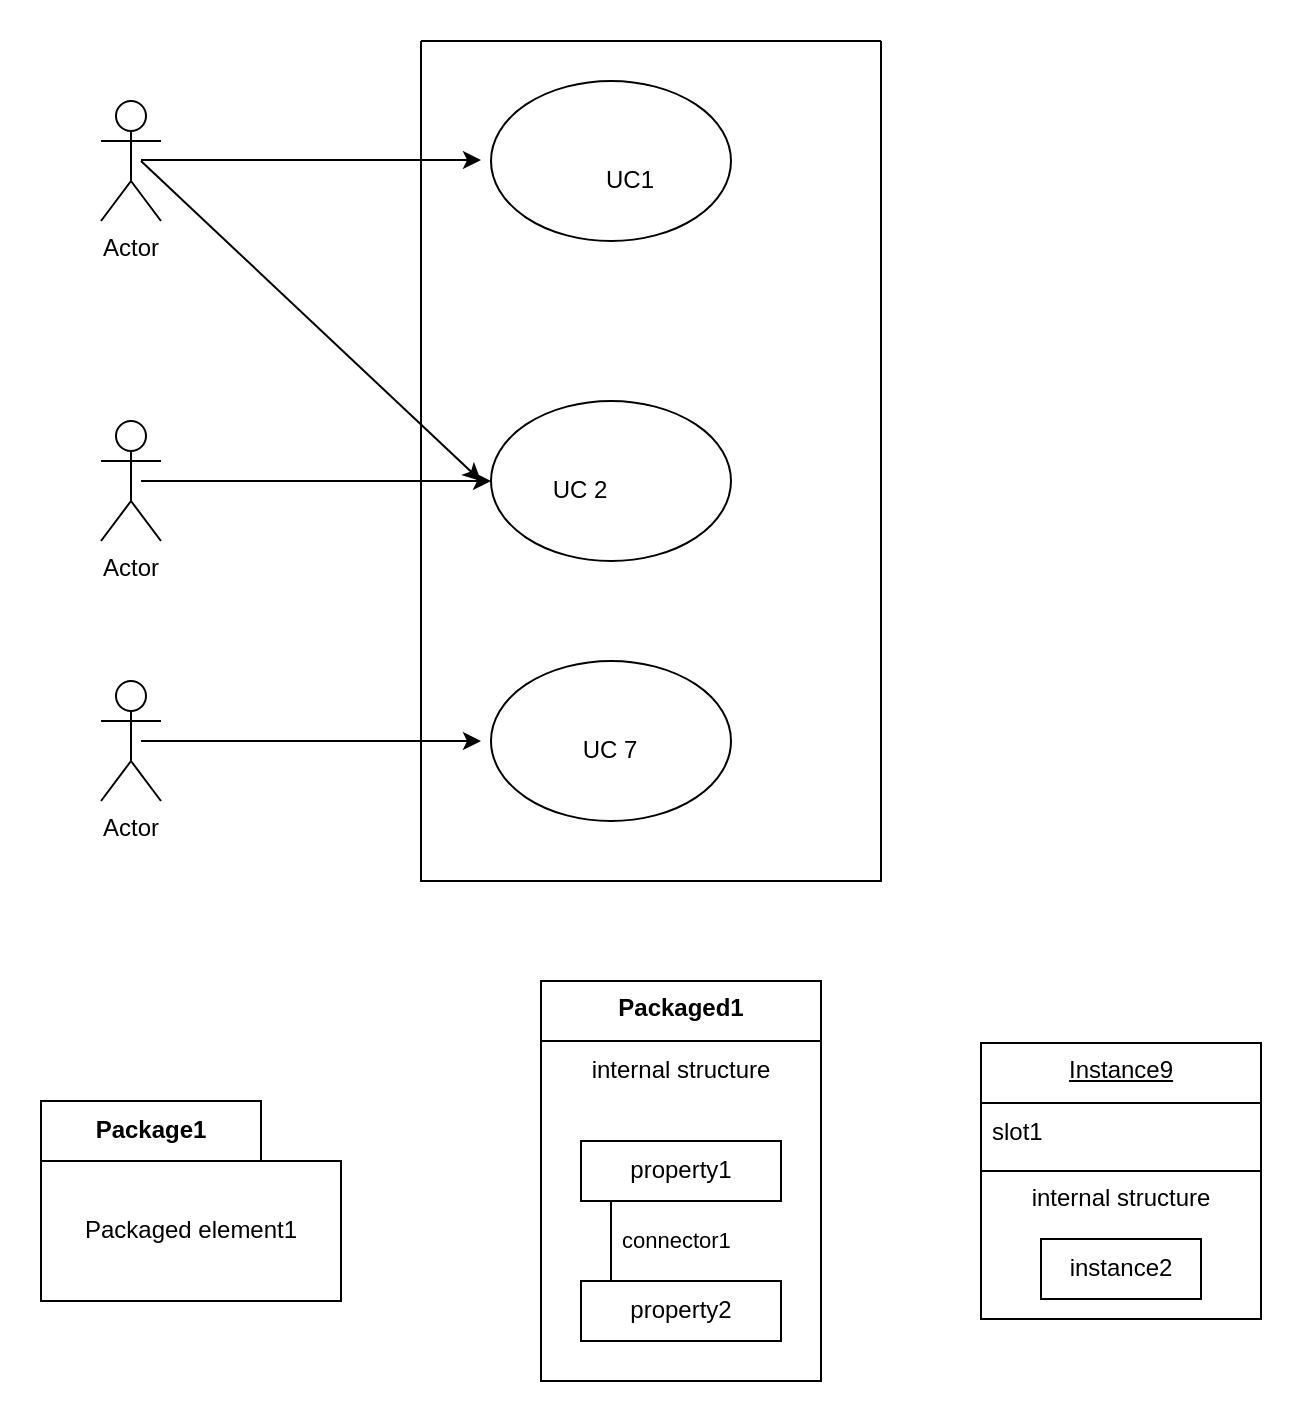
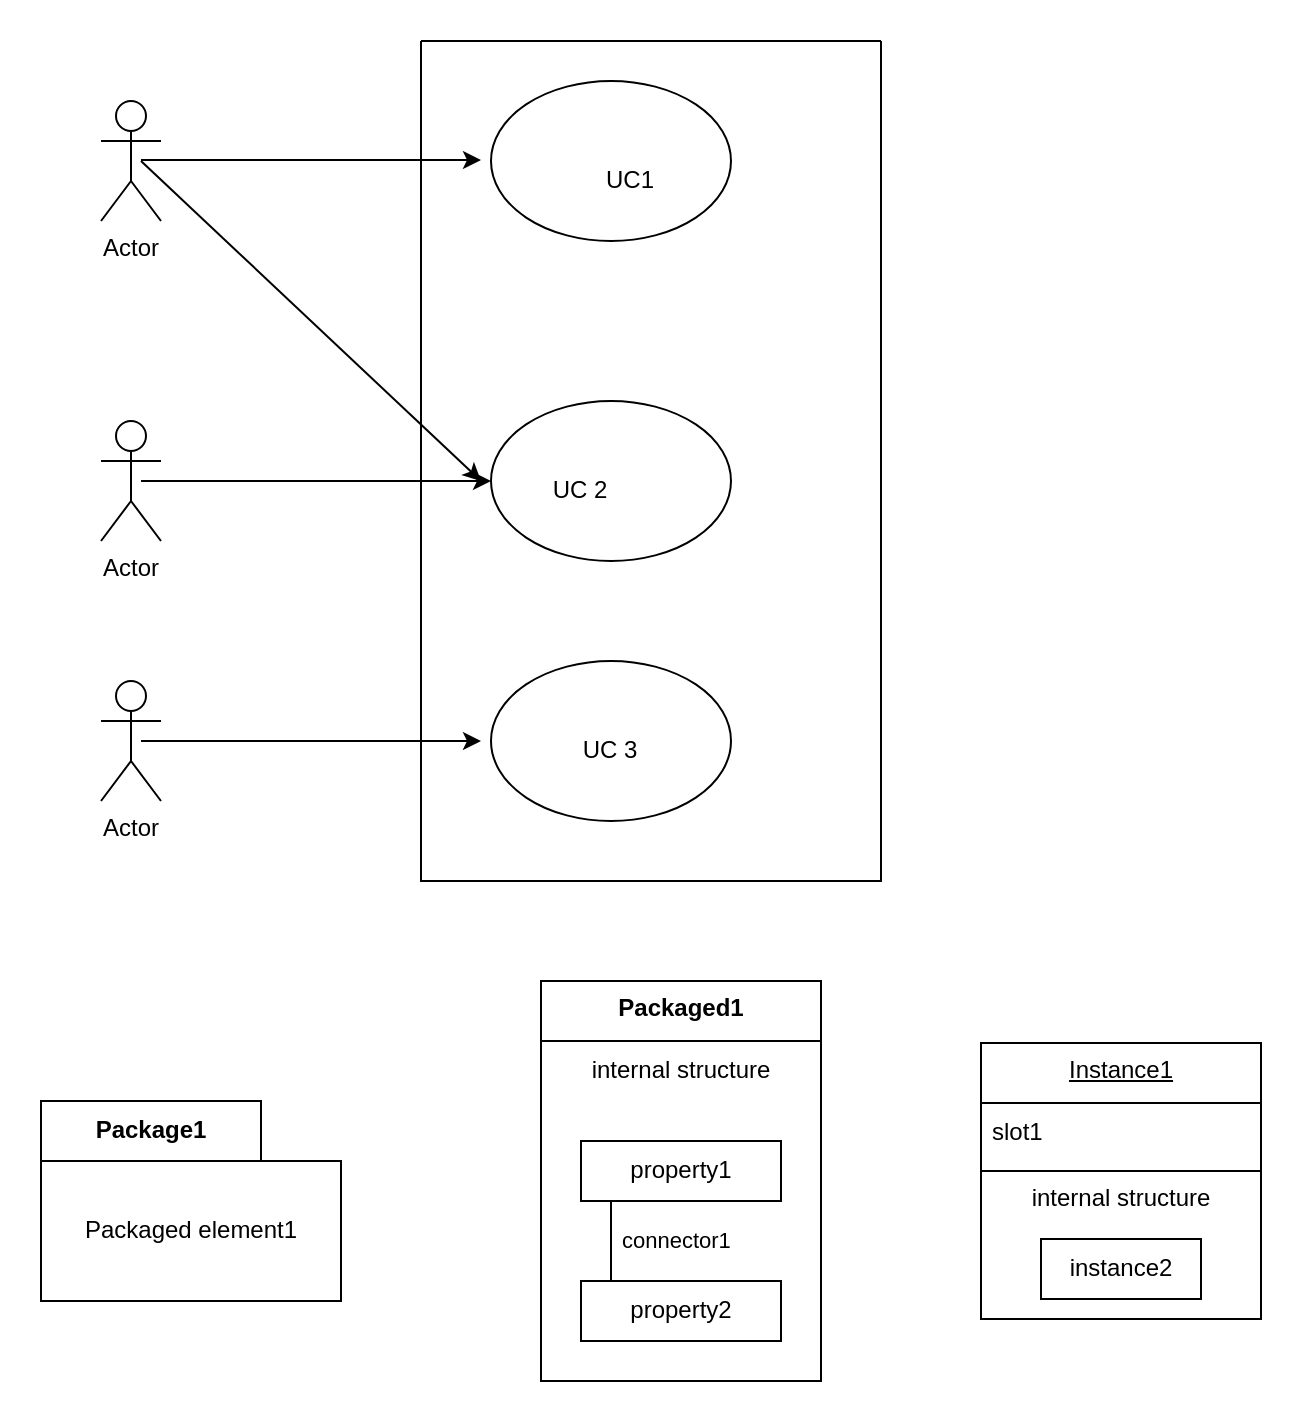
  <mxCell id="0" />
  <mxCell id="1" parent="0" />
  <mxCell id="2" value="Actor" style="shape=umlActor;verticalLabelPosition=bottom;verticalAlign=top;html=1;outlineConnect=0;" vertex="1" parent="1"><mxGeometry x="50" y="50" width="30" height="60" as="geometry" /></mxCell>
  <mxCell id="3" value="" style="endArrow=classic;html=1;" edge="1" parent="1"><mxGeometry width="50" height="50" relative="1" as="geometry"><mxPoint x="70" y="79.5" as="sourcePoint" /><mxPoint x="240" y="79.5" as="targetPoint" /><Array as="points"><mxPoint x="130" y="79.5" /></Array></mxGeometry></mxCell>
  <mxCell id="4" value="" style="endArrow=classic;html=1;" edge="1" parent="1"><mxGeometry width="50" height="50" relative="1" as="geometry"><mxPoint x="70" y="80" as="sourcePoint" /><mxPoint x="240" y="240" as="targetPoint" /></mxGeometry></mxCell>
  <mxCell id="5" value="" style="ellipse;whiteSpace=wrap;html=1;" vertex="1" parent="1"><mxGeometry x="245" y="200" width="120" height="80" as="geometry" /></mxCell>
  <mxCell id="6" value="" style="ellipse;whiteSpace=wrap;html=1;labelBackgroundColor=none;" vertex="1" parent="1"><mxGeometry x="245" y="40" width="120" height="80" as="geometry" /></mxCell>
  <mxCell id="7" value="Actor" style="shape=umlActor;verticalLabelPosition=bottom;verticalAlign=top;html=1;outlineConnect=0;" vertex="1" parent="1"><mxGeometry x="50" y="210" width="30" height="60" as="geometry" /></mxCell>
  <mxCell id="8" value="" style="endArrow=classic;html=1;" edge="1" parent="1" target="5"><mxGeometry width="50" height="50" relative="1" as="geometry"><mxPoint x="70" y="240" as="sourcePoint" /><mxPoint x="120" y="190" as="targetPoint" /></mxGeometry></mxCell>
  <mxCell id="9" value="Actor" style="shape=umlActor;verticalLabelPosition=bottom;verticalAlign=top;html=1;outlineConnect=0;" vertex="1" parent="1"><mxGeometry x="50" y="340" width="30" height="60" as="geometry" /></mxCell>
  <mxCell id="10" value="" style="endArrow=classic;html=1;" edge="1" parent="1"><mxGeometry width="50" height="50" relative="1" as="geometry"><mxPoint x="70" y="370" as="sourcePoint" /><mxPoint x="240" y="370" as="targetPoint" /></mxGeometry></mxCell>
  <mxCell id="11" value="" style="ellipse;whiteSpace=wrap;html=1;" vertex="1" parent="1"><mxGeometry x="245" y="330" width="120" height="80" as="geometry" /></mxCell>
  <mxCell id="12" value="Package1" style="shape=folder;fontStyle=1;tabWidth=110;tabHeight=30;tabPosition=left;html=1;boundedLbl=1;labelInHeader=1;container=1;collapsible=0;recursiveResize=0;" vertex="1" parent="1"><mxGeometry x="20" y="550" width="150" height="100" as="geometry" /></mxCell>
  <mxCell id="13" value="Packaged element1" style="html=1;opacity=0;" vertex="1" parent="12"><mxGeometry width="110" height="30" relative="1" as="geometry"><mxPoint x="20" y="50" as="offset" /></mxGeometry></mxCell>
  <mxCell id="14" value="Packaged1" style="swimlane;fontStyle=1;align=center;verticalAlign=top;childLayout=stackLayout;horizontal=1;startSize=30;horizontalStack=0;resizeParent=1;resizeParentMax=0;resizeLast=0;collapsible=0;marginBottom=0;html=1;" vertex="1" parent="1"><mxGeometry x="270" y="490" width="140" height="200" as="geometry" /></mxCell>
  <mxCell id="15" value="internal structure" style="html=1;strokeColor=none;fillColor=none;align=center;verticalAlign=middle;spacingLeft=4;spacingRight=4;rotatable=0;points=[[0,0.5],[1,0.5]];resizeWidth=1;" vertex="1" parent="14"><mxGeometry y="30" width="140" height="30" as="geometry" /></mxCell>
  <mxCell id="16" value="" style="swimlane;fontStyle=1;align=center;verticalAlign=top;horizontal=1;startSize=0;collapsible=0;marginBottom=0;html=1;strokeColor=none;fillColor=none;" vertex="1" parent="14"><mxGeometry y="60" width="140" height="140" as="geometry" /></mxCell>
  <mxCell id="17" value="property1" style="html=1;align=center;verticalAlign=middle;rotatable=0;" vertex="1" parent="16"><mxGeometry width="100" height="30" relative="1" as="geometry"><mxPoint x="20" y="20" as="offset" /></mxGeometry></mxCell>
  <mxCell id="18" value="property2" style="html=1;align=center;verticalAlign=middle;rotatable=0;" vertex="1" parent="16"><mxGeometry width="100" height="30" relative="1" as="geometry"><mxPoint x="20" y="90" as="offset" /></mxGeometry></mxCell>
  <mxCell id="19" value="connector1" style="edgeStyle=none;endArrow=none;verticalAlign=middle;labelBackgroundColor=none;endSize=12;html=1;align=left;endFill=0;exitX=0.15;exitY=1;entryX=0.15;entryY=0;spacingLeft=4;" edge="1" parent="16" source="17" target="18"><mxGeometry relative="1" as="geometry" /></mxCell>
- <mxCell id="20" value="Instance9" style="swimlane;fontStyle=4;align=center;verticalAlign=top;childLayout=stackLayout;horizontal=1;startSize=30;horizontalStack=0;resizeParent=1;resizeParentMax=0;resizeLast=0;collapsible=0;marginBottom=0;html=1;" vertex="1" parent="1"><mxGeometry x="490" y="521" width="140" height="138" as="geometry" /></mxCell>
+ <mxCell id="20" value="Instance1" style="swimlane;fontStyle=4;align=center;verticalAlign=top;childLayout=stackLayout;horizontal=1;startSize=30;horizontalStack=0;resizeParent=1;resizeParentMax=0;resizeLast=0;collapsible=0;marginBottom=0;html=1;" vertex="1" parent="1"><mxGeometry x="490" y="521" width="140" height="138" as="geometry" /></mxCell>
  <mxCell id="21" value="slot1" style="html=1;strokeColor=none;fillColor=none;align=left;verticalAlign=middle;spacingLeft=4;spacingRight=4;rotatable=0;points=[[0,0.5],[1,0.5]];resizeWidth=1;" vertex="1" parent="20"><mxGeometry y="30" width="140" height="30" as="geometry" /></mxCell>
  <mxCell id="22" value="" style="line;strokeWidth=1;fillColor=none;align=left;verticalAlign=middle;spacingTop=-1;spacingLeft=3;spacingRight=3;rotatable=0;labelPosition=right;points=[];portConstraint=eastwest;" vertex="1" parent="20"><mxGeometry y="60" width="140" height="8" as="geometry" /></mxCell>
  <mxCell id="23" value="internal structure" style="html=1;strokeColor=none;fillColor=none;align=center;verticalAlign=middle;spacingLeft=4;spacingRight=4;rotatable=0;points=[[0,0.5],[1,0.5]];resizeWidth=1;" vertex="1" parent="20"><mxGeometry y="68" width="140" height="20" as="geometry" /></mxCell>
  <mxCell id="24" value="" style="swimlane;fontStyle=1;align=center;verticalAlign=top;horizontal=1;startSize=0;collapsible=0;marginBottom=0;html=1;strokeColor=none;fillColor=none;" vertex="1" parent="20"><mxGeometry y="88" width="140" height="50" as="geometry" /></mxCell>
  <mxCell id="25" value="instance2" style="html=1;align=center;verticalAlign=middle;rotatable=0;" vertex="1" parent="24"><mxGeometry width="80" height="30" relative="1" as="geometry"><mxPoint x="30" y="10" as="offset" /></mxGeometry></mxCell>
  <mxCell id="26" value="" style="swimlane;startSize=0;" vertex="1" parent="1"><mxGeometry x="210" y="20" width="230" height="420" as="geometry" /></mxCell>
  <mxCell id="27" value="UC 2" style="text;html=1;strokeColor=none;fillColor=none;align=center;verticalAlign=middle;whiteSpace=wrap;rounded=0;labelBackgroundColor=none;" vertex="1" parent="26"><mxGeometry x="50" y="210" width="60" height="30" as="geometry" /></mxCell>
  <mxCell id="28" value="UC1" style="text;html=1;strokeColor=none;fillColor=none;align=center;verticalAlign=middle;whiteSpace=wrap;rounded=0;labelBackgroundColor=none;" vertex="1" parent="1"><mxGeometry x="285" y="75" width="60" height="30" as="geometry" /></mxCell>
- <mxCell id="29" value="UC 7" style="text;html=1;strokeColor=none;fillColor=none;align=center;verticalAlign=middle;whiteSpace=wrap;rounded=0;labelBackgroundColor=none;" vertex="1" parent="1"><mxGeometry x="275" y="360" width="60" height="30" as="geometry" /></mxCell>
+ <mxCell id="29" value="UC 3" style="text;html=1;strokeColor=none;fillColor=none;align=center;verticalAlign=middle;whiteSpace=wrap;rounded=0;labelBackgroundColor=none;" vertex="1" parent="1"><mxGeometry x="275" y="360" width="60" height="30" as="geometry" /></mxCell>
